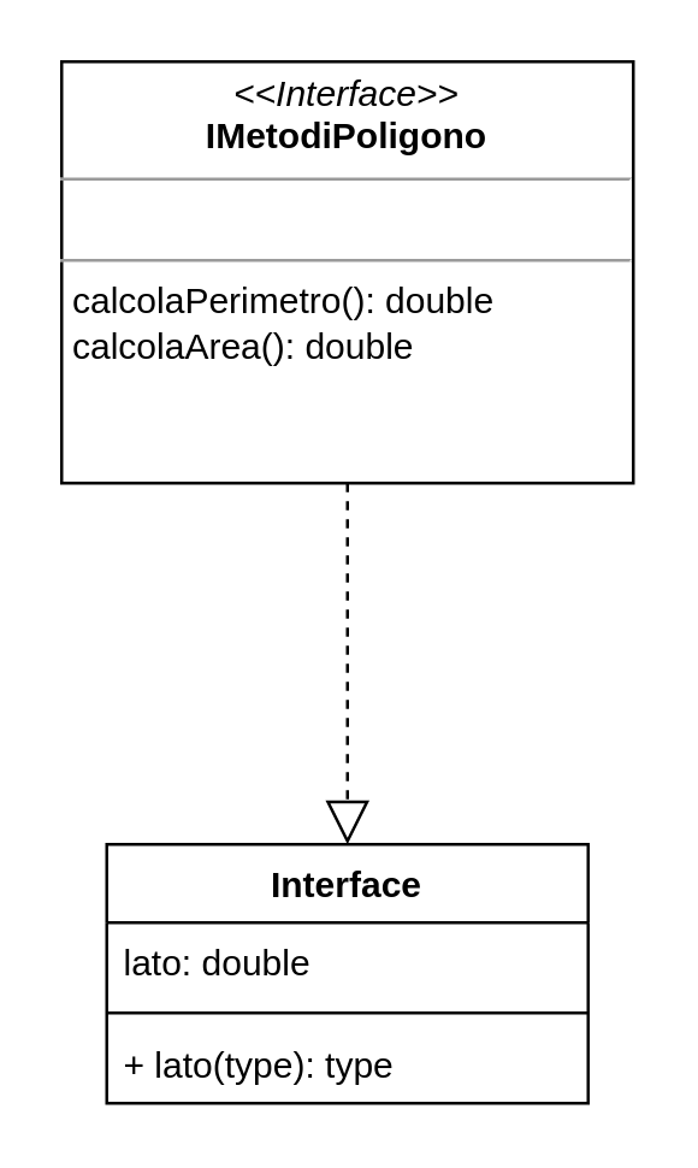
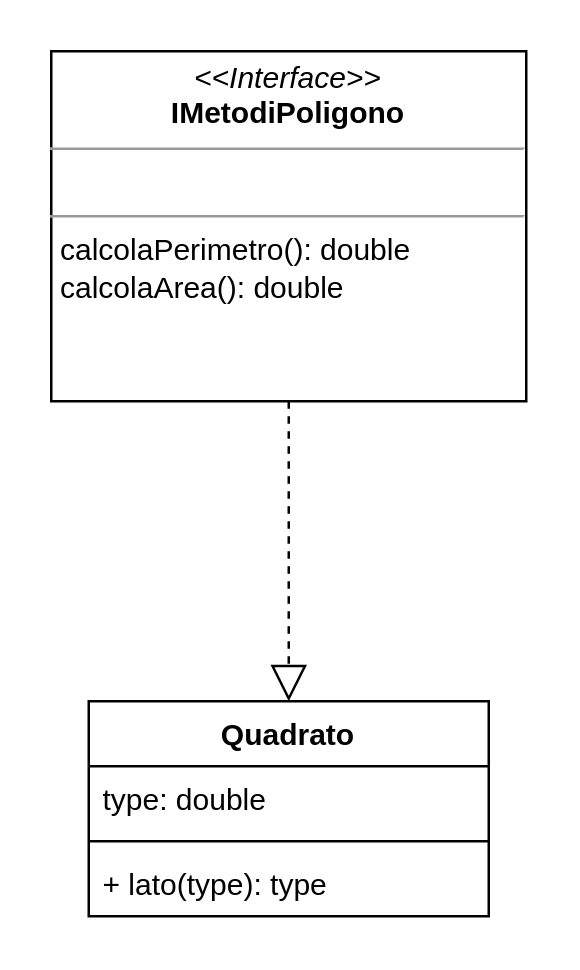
  <mxCell id="0" />
  <mxCell id="1" parent="0" />
- <mxCell id="2" value="Interface" style="swimlane;fontStyle=1;align=center;verticalAlign=top;childLayout=stackLayout;horizontal=1;startSize=26;horizontalStack=0;resizeParent=1;resizeParentMax=0;resizeLast=0;collapsible=1;marginBottom=0;whiteSpace=wrap;html=1;" vertex="1" parent="1"><mxGeometry x="35" y="280" width="160" height="86" as="geometry" /></mxCell>
- <mxCell id="3" value="lato: double" style="text;strokeColor=none;fillColor=none;align=left;verticalAlign=top;spacingLeft=4;spacingRight=4;overflow=hidden;rotatable=0;points=[[0,0.5],[1,0.5]];portConstraint=eastwest;whiteSpace=wrap;html=1;" vertex="1" parent="2"><mxGeometry y="26" width="160" height="26" as="geometry" /></mxCell>
+ <mxCell id="2" value="Quadrato" style="swimlane;fontStyle=1;align=center;verticalAlign=top;childLayout=stackLayout;horizontal=1;startSize=26;horizontalStack=0;resizeParent=1;resizeParentMax=0;resizeLast=0;collapsible=1;marginBottom=0;whiteSpace=wrap;html=1;" vertex="1" parent="1"><mxGeometry x="35" y="280" width="160" height="86" as="geometry" /></mxCell>
+ <mxCell id="3" value="type: double" style="text;strokeColor=none;fillColor=none;align=left;verticalAlign=top;spacingLeft=4;spacingRight=4;overflow=hidden;rotatable=0;points=[[0,0.5],[1,0.5]];portConstraint=eastwest;whiteSpace=wrap;html=1;" vertex="1" parent="2"><mxGeometry y="26" width="160" height="26" as="geometry" /></mxCell>
  <mxCell id="4" value="" style="line;strokeWidth=1;fillColor=none;align=left;verticalAlign=middle;spacingTop=-1;spacingLeft=3;spacingRight=3;rotatable=0;labelPosition=right;points=[];portConstraint=eastwest;strokeColor=inherit;" vertex="1" parent="2"><mxGeometry y="52" width="160" height="8" as="geometry" /></mxCell>
  <mxCell id="5" value="+ lato(type): type" style="text;strokeColor=none;fillColor=none;align=left;verticalAlign=top;spacingLeft=4;spacingRight=4;overflow=hidden;rotatable=0;points=[[0,0.5],[1,0.5]];portConstraint=eastwest;whiteSpace=wrap;html=1;" vertex="1" parent="2"><mxGeometry y="60" width="160" height="26" as="geometry" /></mxCell>
  <mxCell id="6" value="" style="endArrow=block;dashed=1;endFill=0;endSize=12;html=1;rounded=0;exitX=0.5;exitY=1;exitDx=0;exitDy=0;entryX=0.5;entryY=0;entryDx=0;entryDy=0;" edge="1" parent="1" target="2"><mxGeometry width="160" relative="1" as="geometry"><mxPoint x="115" y="160" as="sourcePoint" /><mxPoint x="250" y="230" as="targetPoint" /><Array as="points" /></mxGeometry></mxCell>
  <mxCell id="7" value="&lt;p style=&quot;margin:0px;margin-top:4px;text-align:center;&quot;&gt;&lt;i&gt;&amp;lt;&amp;lt;Interface&amp;gt;&amp;gt;&lt;/i&gt;&lt;br&gt;&lt;b style=&quot;border-color: var(--border-color);&quot;&gt;IMetodiPoligono&lt;/b&gt;&lt;br&gt;&lt;/p&gt;&lt;hr size=&quot;1&quot;&gt;&lt;p style=&quot;margin:0px;margin-left:4px;&quot;&gt;&lt;br&gt;&lt;/p&gt;&lt;hr size=&quot;1&quot;&gt;&lt;p style=&quot;margin:0px;margin-left:4px;&quot;&gt;calcolaPerimetro(): double&lt;/p&gt;&lt;p style=&quot;margin:0px;margin-left:4px;&quot;&gt;calcolaArea(): double&lt;/p&gt;" style="verticalAlign=top;align=left;overflow=fill;html=1;whiteSpace=wrap;" vertex="1" parent="1"><mxGeometry x="20" y="20" width="190" height="140" as="geometry" /></mxCell>
